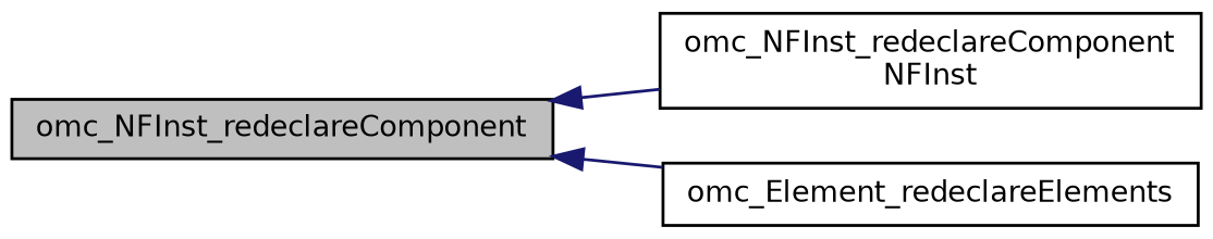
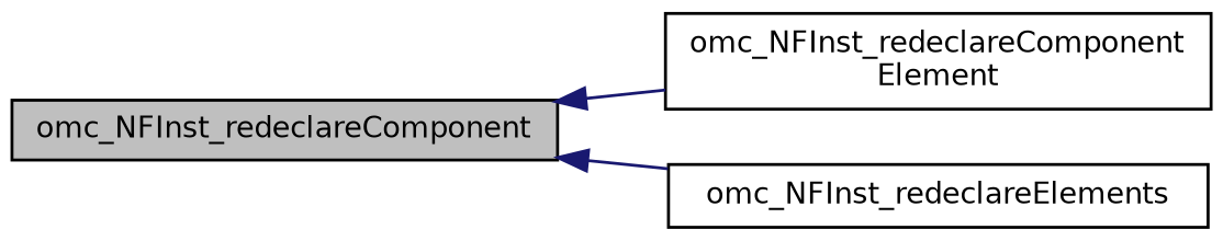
  digraph {
    rankdir=LR
    node [color=black fillcolor=white fontname=Helvetica fontsize=10 shape=record style=filled]
    edge [color=midnightblue dir=back fontname=Helvetica fontsize=10 labelfontname=Helvetica labelfontsize=10 style=solid]
    n1 [fillcolor=grey75 fontcolor=black height=0.2 label=omc_NFInst_redeclareComponent width=0.4]
-   n2 [height=0.2 label="omc_NFInst_redeclareComponent\lNFInst" width=0.4]
-   n3 [height=0.2 label=omc_Element_redeclareElements width=0.4]
+   n2 [height=0.2 label="omc_NFInst_redeclareComponent\lElement" width=0.4]
+   n3 [height=0.2 label=omc_NFInst_redeclareElements width=0.4]
    n1 -> n2
    n1 -> n3
  }
